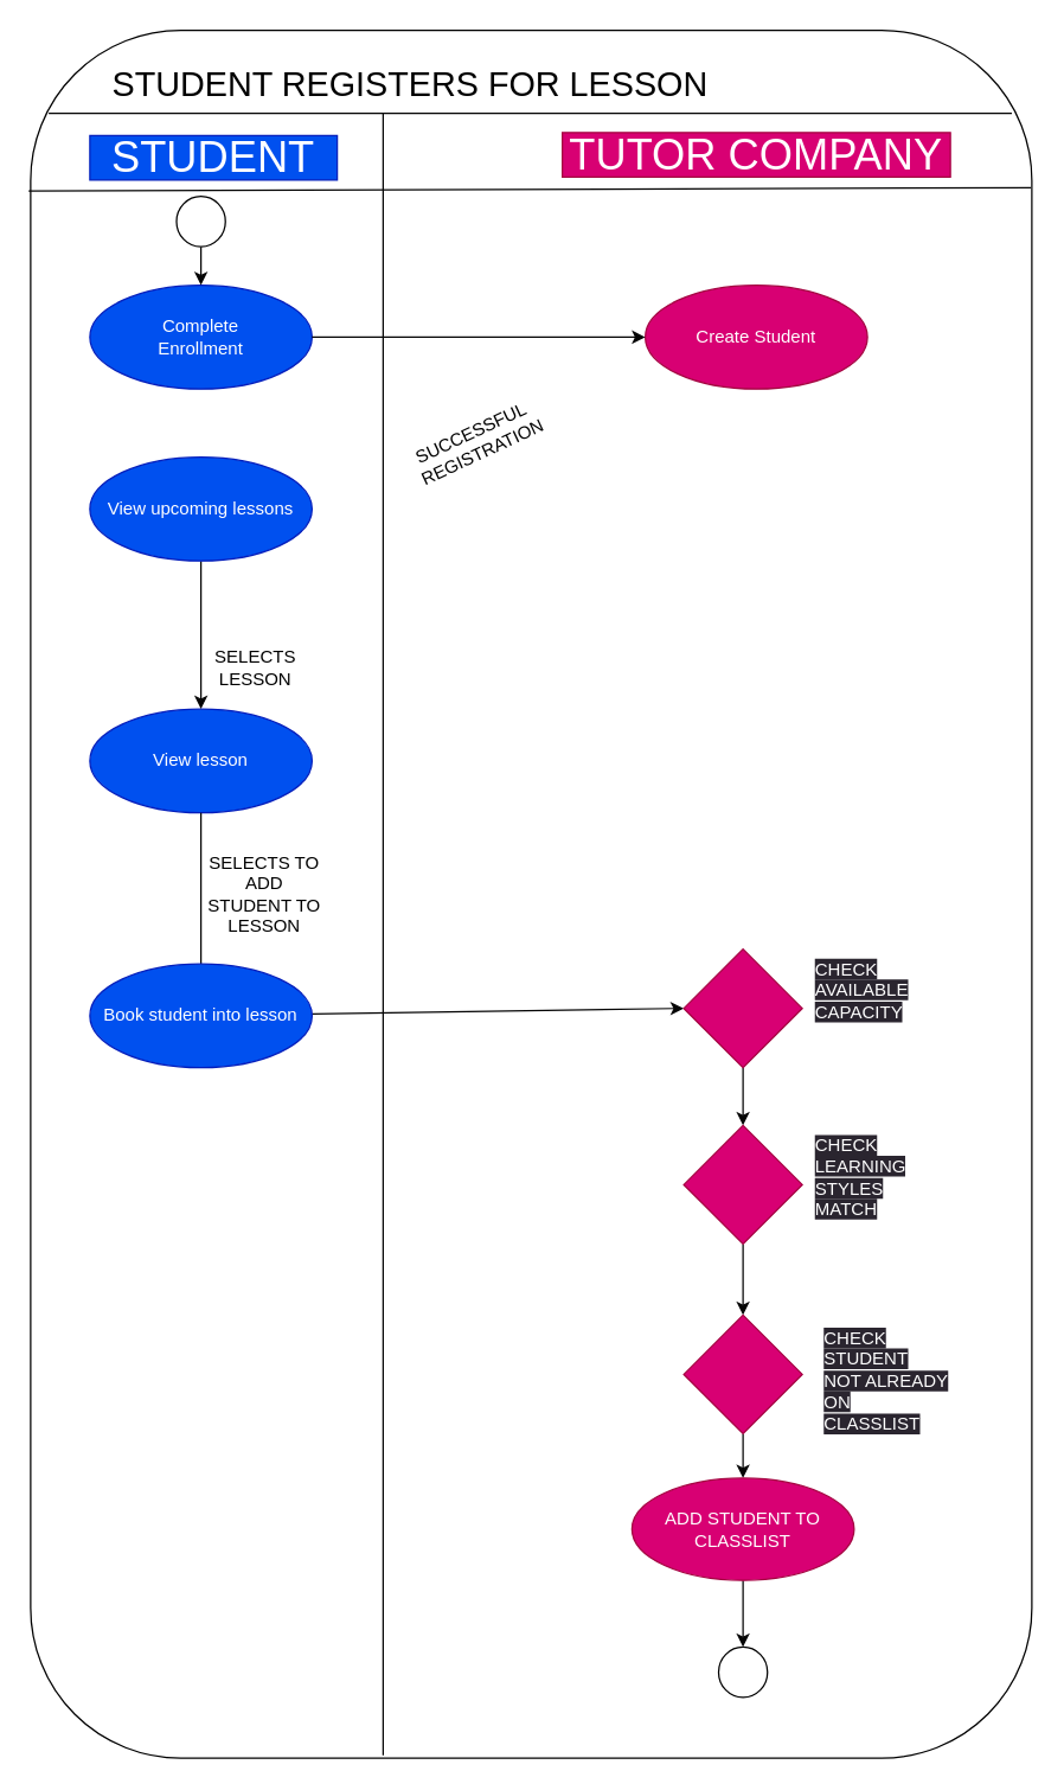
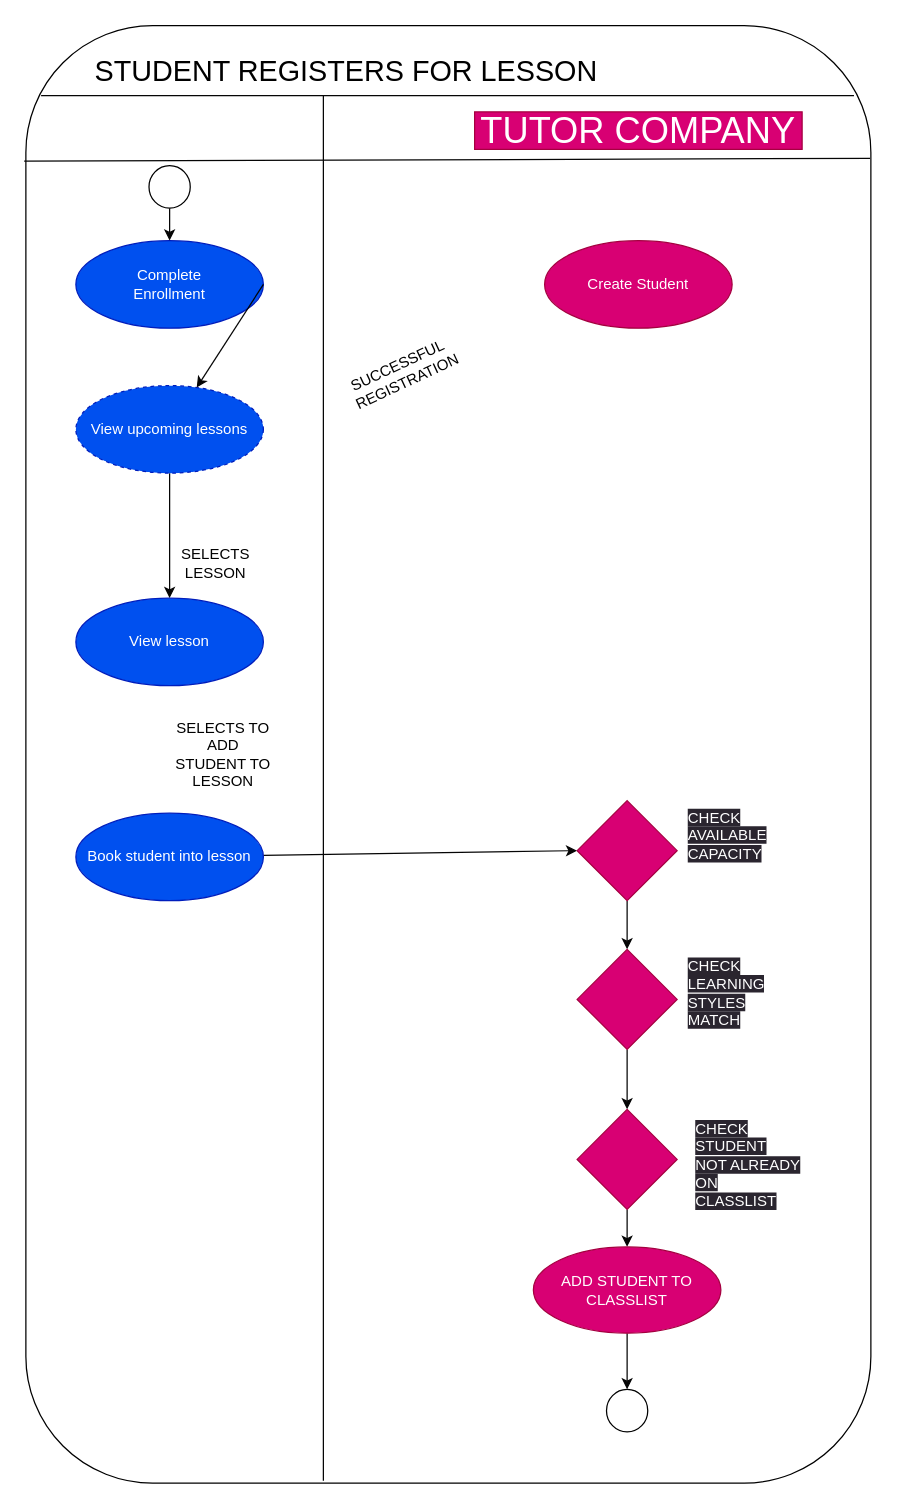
  <mxCell id="0" />
  <mxCell id="1" parent="0" />
  <mxCell id="2" value="" style="rounded=1;whiteSpace=wrap;html=1;labelBackgroundColor=#ffffff;fontSize=20;fillColor=none;strokeColor=#000000;" vertex="1" parent="1"><mxGeometry x="20" y="20" width="676" height="1166" as="geometry" /></mxCell>
  <mxCell id="3" value="Create Student" style="ellipse;whiteSpace=wrap;html=1;strokeColor=#A50040;fillColor=#d80073;fontColor=#ffffff;" vertex="1" parent="1"><mxGeometry x="435" y="192" width="150" height="70" as="geometry" /></mxCell>
  <mxCell id="4" style="edgeStyle=none;html=1;strokeColor=#050505;fontSize=12;fontColor=#000000;startArrow=none;" edge="1" parent="1" source="34"><mxGeometry relative="1" as="geometry"><mxPoint x="135" y="690.649" as="targetPoint" /></mxGeometry></mxCell>
  <mxCell id="5" value="View lesson" style="ellipse;whiteSpace=wrap;html=1;strokeColor=#001DBC;fillColor=#0050ef;fontColor=#ffffff;" vertex="1" parent="1"><mxGeometry x="60" y="478" width="150" height="70" as="geometry" /></mxCell>
  <mxCell id="6" style="edgeStyle=none;html=1;entryX=0.5;entryY=0;entryDx=0;entryDy=0;strokeColor=#050505;fontSize=29;fontColor=#000000;" edge="1" parent="1" source="7" target="5"><mxGeometry relative="1" as="geometry" /></mxCell>
- <mxCell id="7" value="View upcoming lessons" style="ellipse;whiteSpace=wrap;html=1;strokeColor=#001DBC;fillColor=#0050ef;fontColor=#ffffff;" vertex="1" parent="1"><mxGeometry x="60" y="308" width="150" height="70" as="geometry" /></mxCell>
+ <mxCell id="7" value="View upcoming lessons" style="ellipse;whiteSpace=wrap;html=1;strokeColor=#001DBC;fillColor=#0050ef;fontColor=#ffffff;dashed=1;" vertex="1" parent="1"><mxGeometry x="60" y="308" width="150" height="70" as="geometry" /></mxCell>
  <mxCell id="8" style="edgeStyle=none;html=1;entryX=0;entryY=0.5;entryDx=0;entryDy=0;strokeColor=#050505;fontSize=12;fontColor=#000000;" edge="1" parent="1" source="34" target="20"><mxGeometry relative="1" as="geometry"><mxPoint x="435" y="729" as="targetPoint" /></mxGeometry></mxCell>
  <mxCell id="9" value="Complete&lt;br&gt;Enrollment" style="ellipse;whiteSpace=wrap;html=1;strokeColor=#001DBC;fillColor=#0050ef;fontColor=#ffffff;" vertex="1" parent="1"><mxGeometry x="60" y="192" width="150" height="70" as="geometry" /></mxCell>
- <mxCell id="10" value="STUDENT" style="text;html=1;align=center;verticalAlign=middle;whiteSpace=wrap;rounded=0;fontColor=#ffffff;fontSize=29;fillColor=#0050ef;strokeColor=#001DBC;" vertex="1" parent="1"><mxGeometry x="60" y="91" width="167" height="30" as="geometry" /></mxCell>
  <mxCell id="11" value="TUTOR COMPANY" style="text;html=1;align=center;verticalAlign=middle;whiteSpace=wrap;rounded=0;fontColor=#ffffff;fontSize=29;fillColor=#d80073;strokeColor=#A50040;" vertex="1" parent="1"><mxGeometry x="379" y="89" width="262" height="30" as="geometry" /></mxCell>
- <mxCell id="12" value="" style="endArrow=classic;html=1;fontSize=29;fontColor=#000000;exitX=1;exitY=0.5;exitDx=0;exitDy=0;strokeColor=#050505;entryX=0;entryY=0.5;entryDx=0;entryDy=0;" edge="1" parent="1" source="9" target="3"><mxGeometry width="50" height="50" relative="1" as="geometry"><mxPoint x="140" y="646" as="sourcePoint" /><mxPoint x="142" y="302" as="targetPoint" /></mxGeometry></mxCell>
+ <mxCell id="12" value="" style="endArrow=classic;html=1;fontSize=29;fontColor=#000000;exitX=1;exitY=0.5;exitDx=0;exitDy=0;strokeColor=#050505;" edge="1" parent="1" source="9" target="7"><mxGeometry width="50" height="50" relative="1" as="geometry"><mxPoint x="140" y="646" as="sourcePoint" /><mxPoint x="142" y="302" as="targetPoint" /></mxGeometry></mxCell>
  <mxCell id="13" style="edgeStyle=none;html=1;entryX=0.5;entryY=0;entryDx=0;entryDy=0;strokeColor=#050505;fontSize=29;fontColor=#000000;exitX=0.5;exitY=1;exitDx=0;exitDy=0;" edge="1" parent="1" source="14" target="9"><mxGeometry relative="1" as="geometry"><mxPoint x="135" y="168" as="sourcePoint" /></mxGeometry></mxCell>
  <mxCell id="14" value="" style="ellipse;whiteSpace=wrap;html=1;" vertex="1" parent="1"><mxGeometry x="118.5" y="132" width="33" height="34" as="geometry" /></mxCell>
  <mxCell id="15" value="SUCCESSFUL&amp;nbsp;&lt;br&gt;REGISTRATION" style="text;html=1;strokeColor=none;fillColor=none;align=center;verticalAlign=middle;whiteSpace=wrap;rounded=0;fontSize=12;fontColor=#000000;rotation=-25;" vertex="1" parent="1"><mxGeometry x="279" y="281" width="86" height="33" as="geometry" /></mxCell>
  <mxCell id="16" value="SELECTS LESSON" style="text;html=1;strokeColor=none;fillColor=none;align=center;verticalAlign=middle;whiteSpace=wrap;rounded=0;fontSize=12;fontColor=#000000;rotation=0;" vertex="1" parent="1"><mxGeometry x="129" y="433" width="86" height="33" as="geometry" /></mxCell>
  <mxCell id="17" value="SELECTS TO ADD STUDENT TO LESSON" style="text;html=1;strokeColor=none;fillColor=none;align=center;verticalAlign=middle;whiteSpace=wrap;rounded=0;fontSize=12;fontColor=#000000;rotation=0;" vertex="1" parent="1"><mxGeometry x="135" y="586.5" width="86" height="33" as="geometry" /></mxCell>
  <mxCell id="18" value="&lt;meta charset=&quot;utf-8&quot;&gt;&lt;span style=&quot;color: rgb(255, 255, 255); font-family: Helvetica; font-size: 12px; font-style: normal; font-variant-ligatures: normal; font-variant-caps: normal; font-weight: 400; letter-spacing: normal; orphans: 2; text-align: center; text-indent: 0px; text-transform: none; widows: 2; word-spacing: 0px; -webkit-text-stroke-width: 0px; background-color: rgb(42, 37, 47); text-decoration-thickness: initial; text-decoration-style: initial; text-decoration-color: initial; float: none; display: inline !important;&quot;&gt;CHECK AVAILABLE CAPACITY&lt;/span&gt;" style="text;whiteSpace=wrap;html=1;fontSize=12;fontColor=#000000;" vertex="1" parent="1"><mxGeometry x="548" y="640" width="87" height="36" as="geometry" /></mxCell>
  <mxCell id="19" style="edgeStyle=none;html=1;entryX=0.5;entryY=0;entryDx=0;entryDy=0;strokeColor=#050505;fontSize=12;fontColor=#000000;" edge="1" parent="1" source="20" target="24"><mxGeometry relative="1" as="geometry" /></mxCell>
  <mxCell id="20" value="" style="rhombus;whiteSpace=wrap;html=1;labelBackgroundColor=#ffffff;fontSize=12;fontColor=#ffffff;fillColor=#d80073;strokeColor=#A50040;" vertex="1" parent="1"><mxGeometry x="461" y="640" width="80" height="80" as="geometry" /></mxCell>
  <mxCell id="21" value="&lt;span style=&quot;color: rgb(255, 255, 255); font-family: Helvetica; font-size: 12px; font-style: normal; font-variant-ligatures: normal; font-variant-caps: normal; font-weight: 400; letter-spacing: normal; orphans: 2; text-align: center; text-indent: 0px; text-transform: none; widows: 2; word-spacing: 0px; -webkit-text-stroke-width: 0px; background-color: rgb(42, 37, 47); text-decoration-thickness: initial; text-decoration-style: initial; text-decoration-color: initial; float: none; display: inline !important;&quot;&gt;CHECK LEARNING STYLES MATCH&lt;/span&gt;" style="text;whiteSpace=wrap;html=1;fontSize=12;fontColor=#000000;" vertex="1" parent="1"><mxGeometry x="548" y="759" width="87" height="36" as="geometry" /></mxCell>
  <mxCell id="22" value="&lt;span style=&quot;color: rgb(255, 255, 255); font-family: Helvetica; font-size: 12px; font-style: normal; font-variant-ligatures: normal; font-variant-caps: normal; font-weight: 400; letter-spacing: normal; orphans: 2; text-align: center; text-indent: 0px; text-transform: none; widows: 2; word-spacing: 0px; -webkit-text-stroke-width: 0px; background-color: rgb(42, 37, 47); text-decoration-thickness: initial; text-decoration-style: initial; text-decoration-color: initial; float: none; display: inline !important;&quot;&gt;CHECK STUDENT NOT ALREADY ON CLASSLIST&lt;/span&gt;" style="text;whiteSpace=wrap;html=1;fontSize=12;fontColor=#000000;" vertex="1" parent="1"><mxGeometry x="554" y="889" width="87" height="36" as="geometry" /></mxCell>
  <mxCell id="23" style="edgeStyle=none;html=1;strokeColor=#050505;fontSize=12;fontColor=#000000;" edge="1" parent="1" source="24" target="26"><mxGeometry relative="1" as="geometry" /></mxCell>
  <mxCell id="24" value="" style="rhombus;whiteSpace=wrap;html=1;labelBackgroundColor=#ffffff;fontSize=12;fontColor=#ffffff;fillColor=#d80073;strokeColor=#A50040;" vertex="1" parent="1"><mxGeometry x="461" y="759" width="80" height="80" as="geometry" /></mxCell>
  <mxCell id="25" style="edgeStyle=none;html=1;strokeColor=#050505;fontSize=20;fontColor=#000000;entryX=0.5;entryY=0;entryDx=0;entryDy=0;" edge="1" parent="1" source="26" target="28"><mxGeometry relative="1" as="geometry" /></mxCell>
  <mxCell id="26" value="" style="rhombus;whiteSpace=wrap;html=1;labelBackgroundColor=#ffffff;fontSize=12;fontColor=#ffffff;fillColor=#d80073;strokeColor=#A50040;" vertex="1" parent="1"><mxGeometry x="461" y="887" width="80" height="80" as="geometry" /></mxCell>
  <mxCell id="27" style="edgeStyle=none;html=1;strokeColor=#050505;fontSize=20;fontColor=#000000;" edge="1" parent="1" source="28" target="29"><mxGeometry relative="1" as="geometry" /></mxCell>
  <mxCell id="28" value="ADD STUDENT TO CLASSLIST" style="ellipse;whiteSpace=wrap;html=1;strokeColor=#A50040;fillColor=#d80073;fontColor=#ffffff;" vertex="1" parent="1"><mxGeometry x="426" y="997" width="150" height="69" as="geometry" /></mxCell>
  <mxCell id="29" value="" style="ellipse;whiteSpace=wrap;html=1;" vertex="1" parent="1"><mxGeometry x="484.5" y="1111" width="33" height="34" as="geometry" /></mxCell>
  <mxCell id="30" value="STUDENT REGISTERS FOR LESSON" style="text;html=1;strokeColor=none;fillColor=none;align=center;verticalAlign=middle;whiteSpace=wrap;rounded=0;labelBackgroundColor=#ffffff;fontSize=23;fontColor=#000000;" vertex="1" parent="1"><mxGeometry x="48" y="42" width="457" height="30" as="geometry" /></mxCell>
  <mxCell id="31" value="" style="endArrow=none;html=1;strokeColor=#050505;fontSize=20;fontColor=#000000;entryX=0.018;entryY=0.048;entryDx=0;entryDy=0;entryPerimeter=0;exitX=0.98;exitY=0.048;exitDx=0;exitDy=0;exitPerimeter=0;" edge="1" parent="1" source="2" target="2"><mxGeometry width="50" height="50" relative="1" as="geometry"><mxPoint x="720" y="76" as="sourcePoint" /><mxPoint x="380" y="173" as="targetPoint" /></mxGeometry></mxCell>
  <mxCell id="32" value="" style="endArrow=none;html=1;strokeColor=#050505;fontSize=20;fontColor=#000000;entryX=-0.002;entryY=0.093;entryDx=0;entryDy=0;entryPerimeter=0;exitX=0.999;exitY=0.091;exitDx=0;exitDy=0;exitPerimeter=0;" edge="1" parent="1" source="2" target="2"><mxGeometry width="50" height="50" relative="1" as="geometry"><mxPoint x="727" y="84" as="sourcePoint" /><mxPoint x="39.888" y="85.968" as="targetPoint" /></mxGeometry></mxCell>
- <mxCell id="33" value="" style="edgeStyle=none;html=1;strokeColor=#050505;fontSize=12;fontColor=#000000;endArrow=none;" edge="1" parent="1" source="5" target="34"><mxGeometry relative="1" as="geometry"><mxPoint x="135" y="690.649" as="targetPoint" /><mxPoint x="135.208" y="548" as="sourcePoint" /></mxGeometry></mxCell>
  <mxCell id="34" value="Book student into lesson" style="ellipse;whiteSpace=wrap;html=1;strokeColor=#001DBC;fillColor=#0050ef;fontColor=#ffffff;" vertex="1" parent="1"><mxGeometry x="60" y="650" width="150" height="70" as="geometry" /></mxCell>
  <mxCell id="35" value="" style="endArrow=none;html=1;strokeColor=#050505;fontSize=23;fontColor=#000000;" edge="1" parent="1"><mxGeometry width="50" height="50" relative="1" as="geometry"><mxPoint x="258" y="1184" as="sourcePoint" /><mxPoint x="258" y="76" as="targetPoint" /></mxGeometry></mxCell>
